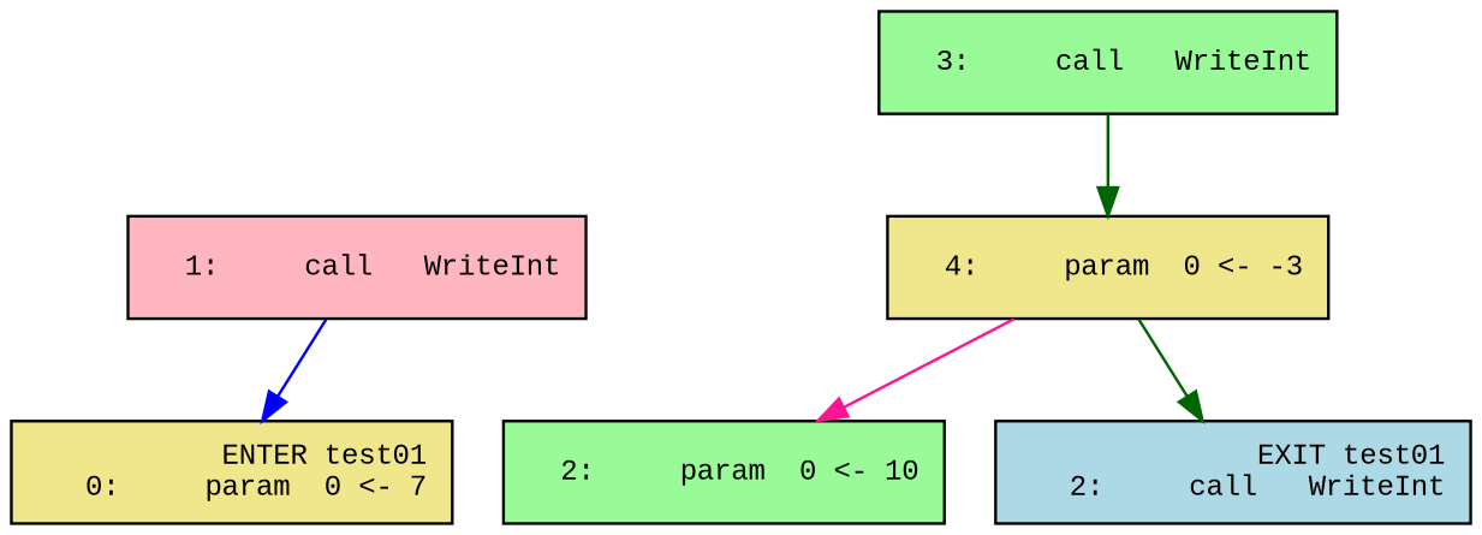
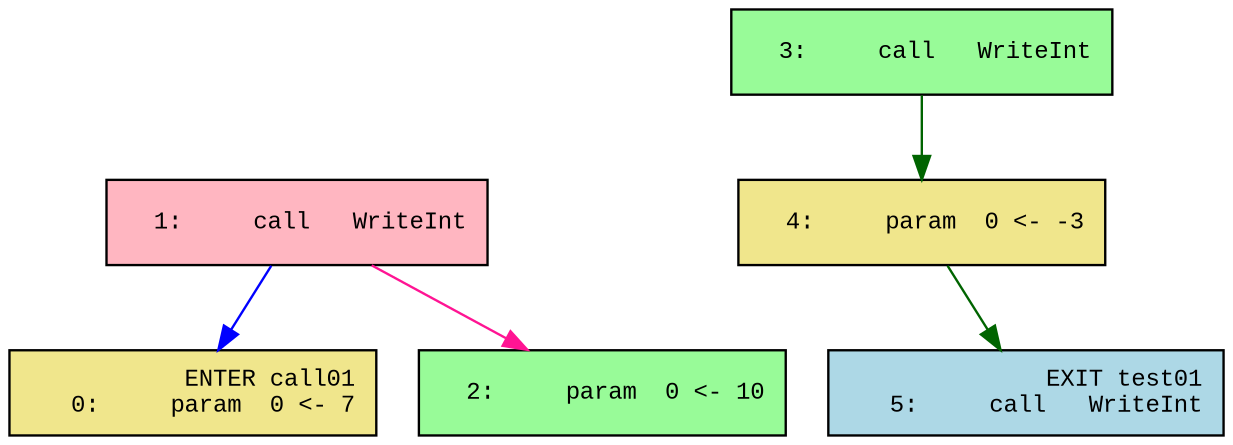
  digraph {
    fontname="Times New Roman"
    fontsize=10
    node [fillcolor=khaki fontname="Courier New" fontsize=10 shape=box style=filled]
    edge [color=darkgreen fontname="Times New Roman" fontsize=10]
-   n1 [label=" ENTER test01\r   0:     param  0 <- 7\l"]
+   n1 [label=" ENTER call01\r   0:     param  0 <- 7\l"]
    n2 [fillcolor=lightpink label="  1:     call   WriteInt\l"]
    n3 [fillcolor=palegreen label="  2:     param  0 <- 10\l"]
    n4 [fillcolor=palegreen label="  3:     call   WriteInt\l"]
    n5 [label="  4:     param  0 <- -3\l"]
-   n6 [fillcolor=lightblue label=" EXIT test01\r   2:     call   WriteInt\l"]
+   n6 [fillcolor=lightblue label=" EXIT test01\r   5:     call   WriteInt\l"]
    n2 -> n1 [color=blue]
-   n5 -> n3 [color=deeppink]
+   n2 -> n3 [color=deeppink]
    n4 -> n5
    n5 -> n6
  }
